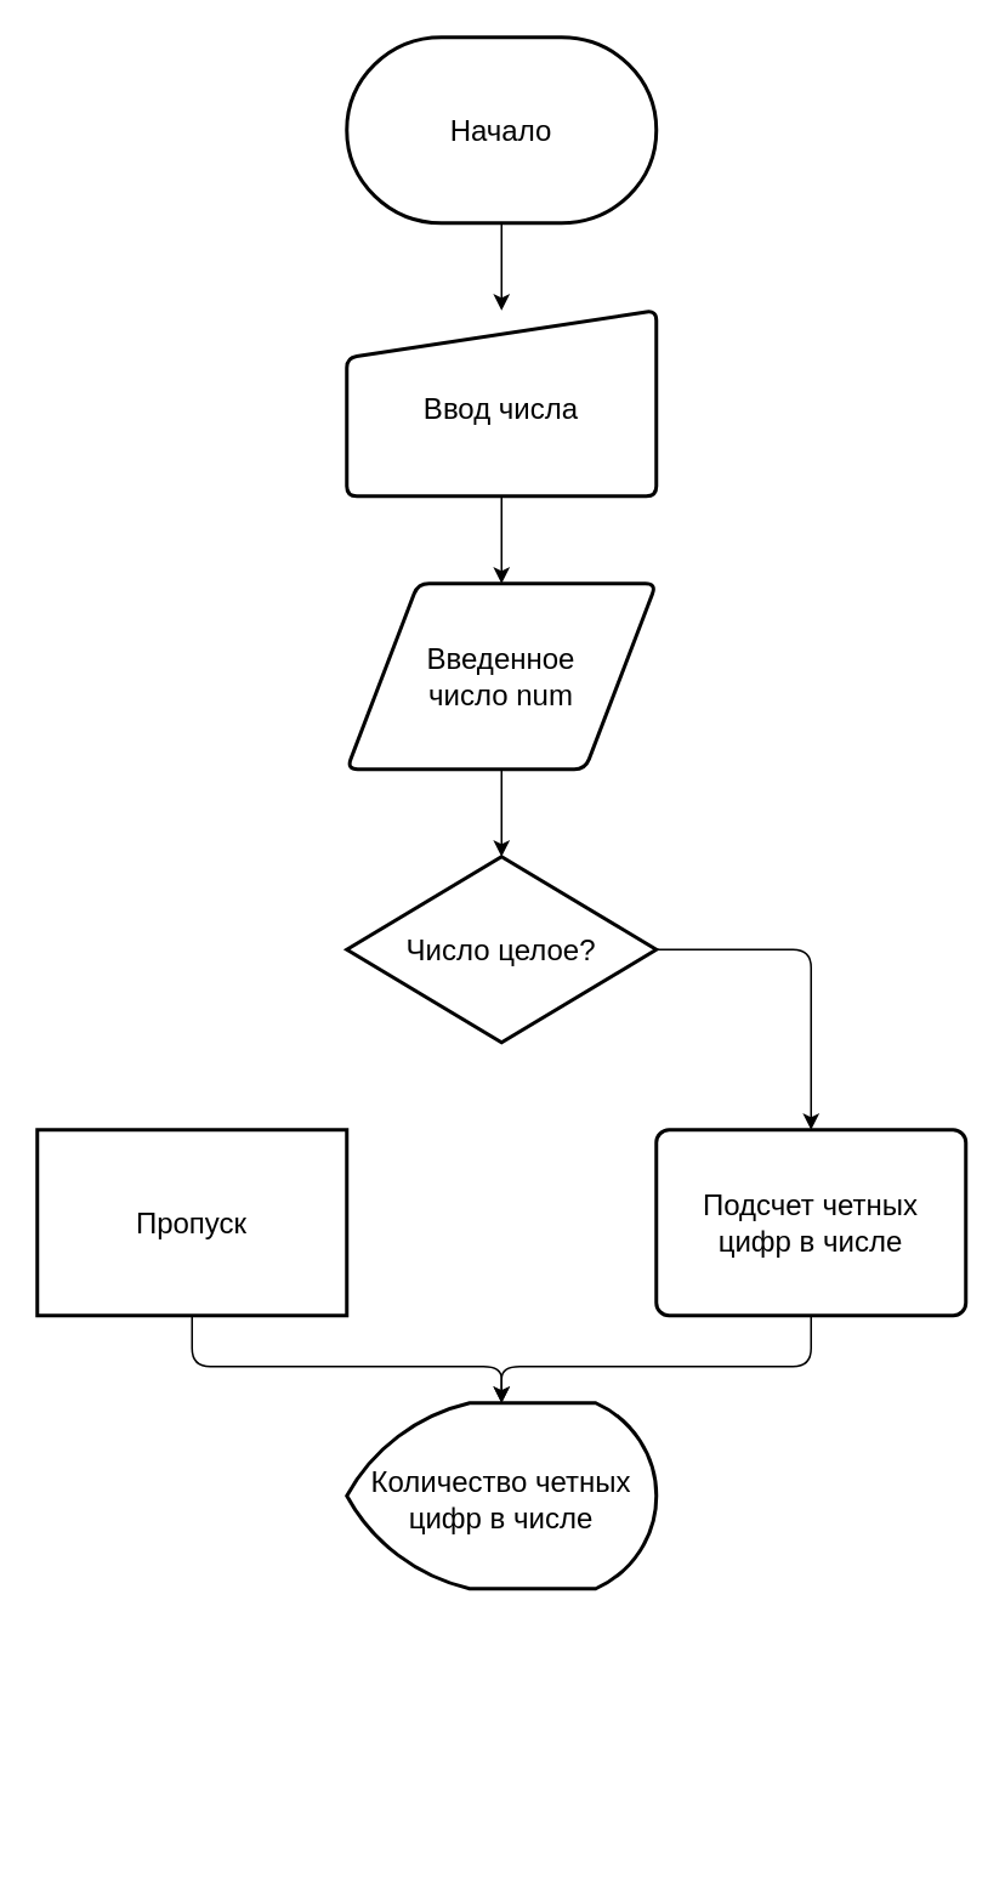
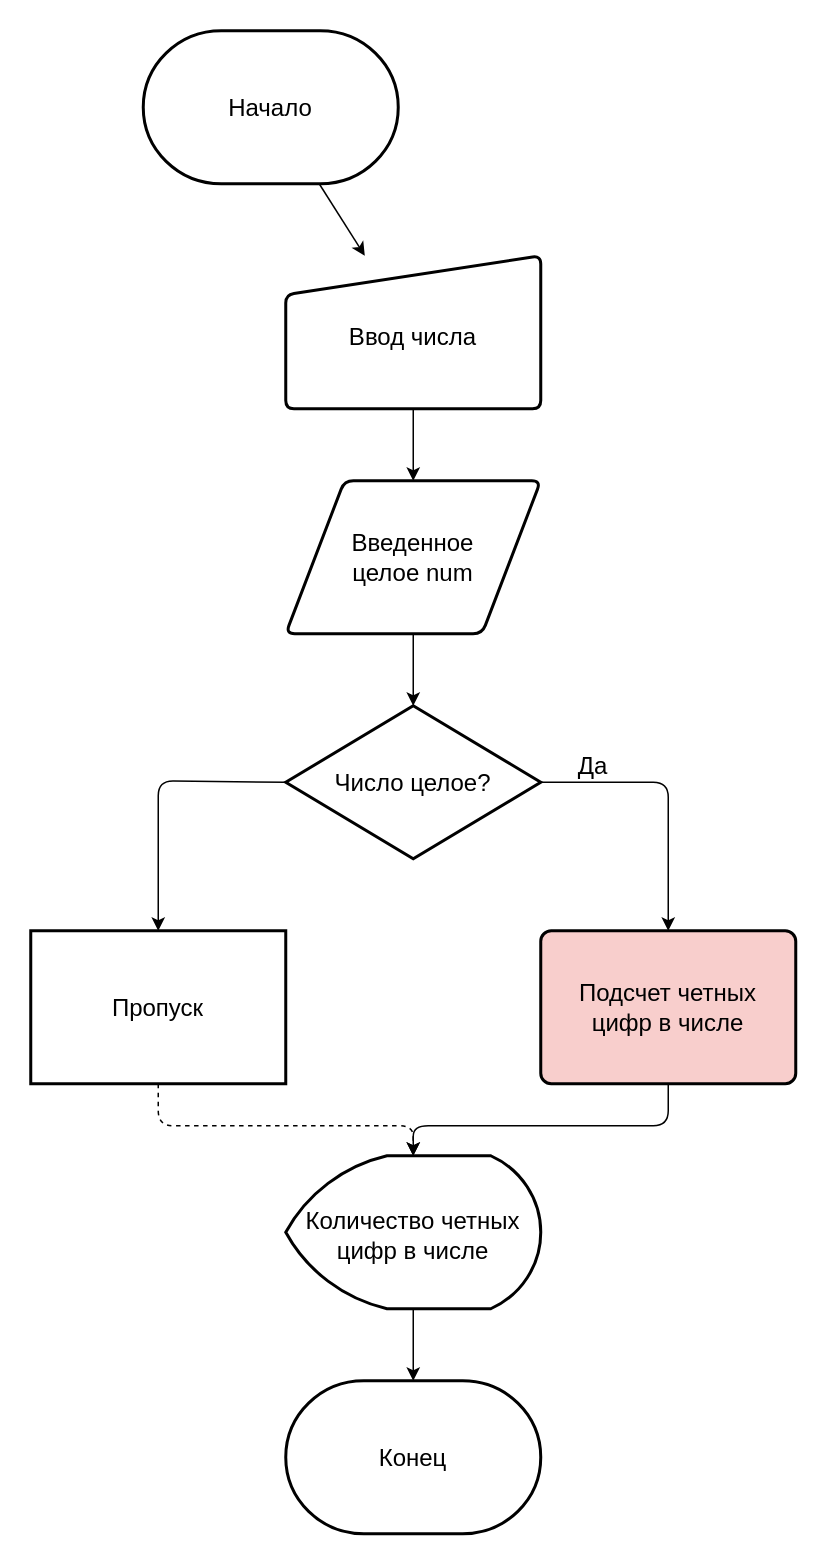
  <mxCell id="0" />
  <mxCell id="1" parent="0" />
  <mxCell id="2" value="" style="edgeStyle=none;html=1;fontSize=16;" edge="1" parent="1" source="3" target="5"><mxGeometry relative="1" as="geometry" /></mxCell>
- <mxCell id="3" value="Начало" style="strokeWidth=2;html=1;shape=mxgraph.flowchart.terminator;whiteSpace=wrap;fontSize=16;aspect=fixed;" vertex="1" parent="1"><mxGeometry x="190" width="170" height="102" as="geometry" y="20" /></mxCell>
+ <mxCell id="3" value="Начало" style="strokeWidth=2;html=1;shape=mxgraph.flowchart.terminator;whiteSpace=wrap;fontSize=16;aspect=fixed;" vertex="1" parent="1"><mxGeometry x="95" y="20" width="170" height="102" as="geometry" /></mxCell>
  <mxCell id="4" value="" style="edgeStyle=none;html=1;fontSize=16;" edge="1" parent="1" source="5" target="7"><mxGeometry relative="1" as="geometry" /></mxCell>
  <mxCell id="5" value="Ввод числа" style="html=1;strokeWidth=2;shape=manualInput;whiteSpace=wrap;rounded=1;size=26;arcSize=11;fontSize=16;aspect=fixed;spacing=0;spacingTop=6;" vertex="1" parent="1"><mxGeometry x="190" y="170" width="170" height="102" as="geometry" /></mxCell>
  <mxCell id="6" value="" style="edgeStyle=none;html=1;fontSize=16;" edge="1" parent="1" source="7" target="10"><mxGeometry relative="1" as="geometry" /></mxCell>
- <mxCell id="7" value="Введенное&lt;br&gt;число num" style="shape=parallelogram;html=1;strokeWidth=2;perimeter=parallelogramPerimeter;whiteSpace=wrap;rounded=1;arcSize=12;size=0.23;fontSize=16;aspect=fixed;" vertex="1" parent="1"><mxGeometry x="190" y="320" width="170" height="102" as="geometry" /></mxCell>
+ <mxCell id="7" value="Введенное&lt;br&gt;целое num" style="shape=parallelogram;html=1;strokeWidth=2;perimeter=parallelogramPerimeter;whiteSpace=wrap;rounded=1;arcSize=12;size=0.23;fontSize=16;aspect=fixed;" vertex="1" parent="1"><mxGeometry x="190" y="320" width="170" height="102" as="geometry" /></mxCell>
+ <mxCell id="8" style="edgeStyle=none;html=1;entryX=0.5;entryY=0;entryDx=0;entryDy=0;fontSize=16;exitX=0;exitY=0.5;exitDx=0;exitDy=0;exitPerimeter=0;" edge="1" parent="1" source="10" target="12"><mxGeometry relative="1" as="geometry"><Array as="points"><mxPoint x="105" y="520" /></Array></mxGeometry></mxCell>
  <mxCell id="9" style="edgeStyle=none;html=1;entryX=0.5;entryY=0;entryDx=0;entryDy=0;fontSize=16;exitX=1;exitY=0.5;exitDx=0;exitDy=0;exitPerimeter=0;" edge="1" parent="1" source="10" target="14"><mxGeometry relative="1" as="geometry"><Array as="points"><mxPoint x="445" y="521" /></Array></mxGeometry></mxCell>
  <mxCell id="10" value="Число целое?" style="strokeWidth=2;html=1;shape=mxgraph.flowchart.decision;whiteSpace=wrap;fontSize=16;aspect=fixed;" vertex="1" parent="1"><mxGeometry x="190" y="470" width="170" height="102" as="geometry" /></mxCell>
- <mxCell id="11" style="edgeStyle=none;html=1;entryX=0.5;entryY=0;entryDx=0;entryDy=0;entryPerimeter=0;fontSize=16;exitX=0.5;exitY=1;exitDx=0;exitDy=0;" edge="1" parent="1" source="12" target="16"><mxGeometry relative="1" as="geometry"><Array as="points"><mxPoint x="105" y="750" /><mxPoint y="750" x="275" /></Array></mxGeometry></mxCell>
+ <mxCell id="11" style="edgeStyle=none;html=1;entryX=0.5;entryY=0;entryDx=0;entryDy=0;entryPerimeter=0;fontSize=16;exitX=0.5;exitY=1;exitDx=0;exitDy=0;dashed=1;" edge="1" parent="1" source="12" target="16"><mxGeometry relative="1" as="geometry"><Array as="points"><mxPoint x="105" y="750" /><mxPoint y="750" x="275" /></Array></mxGeometry></mxCell>
  <mxCell id="12" value="Пропуск" style="whiteSpace=wrap;html=1;absoluteArcSize=1;arcSize=14;strokeWidth=2;fontSize=16;aspect=fixed;rounded=0;" vertex="1" parent="1"><mxGeometry x="20" y="620" width="170" height="102" as="geometry" /></mxCell>
  <mxCell id="13" style="edgeStyle=none;html=1;entryX=0.5;entryY=0;entryDx=0;entryDy=0;entryPerimeter=0;fontSize=16;" edge="1" parent="1" source="14" target="16"><mxGeometry relative="1" as="geometry"><Array as="points"><mxPoint x="445" y="750" /><mxPoint y="750" x="275" /></Array></mxGeometry></mxCell>
- <mxCell id="14" value="Подсчет четных &lt;br&gt;цифр в числе" style="rounded=1;whiteSpace=wrap;html=1;absoluteArcSize=1;arcSize=14;strokeWidth=2;fontSize=16;aspect=fixed;" vertex="1" parent="1"><mxGeometry x="360" y="620" width="170" height="102" as="geometry" /></mxCell>
+ <mxCell id="14" value="Подсчет четных &lt;br&gt;цифр в числе" style="rounded=1;whiteSpace=wrap;html=1;absoluteArcSize=1;arcSize=14;strokeWidth=2;fontSize=16;aspect=fixed;fillColor=#f8cecc;" vertex="1" parent="1"><mxGeometry x="360" y="620" width="170" height="102" as="geometry" /></mxCell>
+ <mxCell id="15" value="" style="edgeStyle=none;html=1;fontSize=16;" edge="1" parent="1" source="16" target="17"><mxGeometry relative="1" as="geometry" /></mxCell>
  <mxCell id="16" value="Количество четных цифр в числе" style="strokeWidth=2;html=1;shape=mxgraph.flowchart.display;whiteSpace=wrap;fontSize=16;aspect=fixed;spacing=0;spacingTop=4;" vertex="1" parent="1"><mxGeometry x="190" y="770" width="170" height="102" as="geometry" /></mxCell>
+ <mxCell id="17" value="Конец" style="strokeWidth=2;html=1;shape=mxgraph.flowchart.terminator;whiteSpace=wrap;fontSize=16;aspect=fixed;" vertex="1" parent="1"><mxGeometry x="190" y="920" width="170" height="102" as="geometry" /></mxCell>
+ <mxCell id="18" value="Да" style="text;strokeColor=none;align=center;fillColor=none;html=1;verticalAlign=middle;whiteSpace=wrap;rounded=0;fontSize=16;" vertex="1" parent="1"><mxGeometry x="365" y="495" width="60" height="30" as="geometry" /></mxCell>
